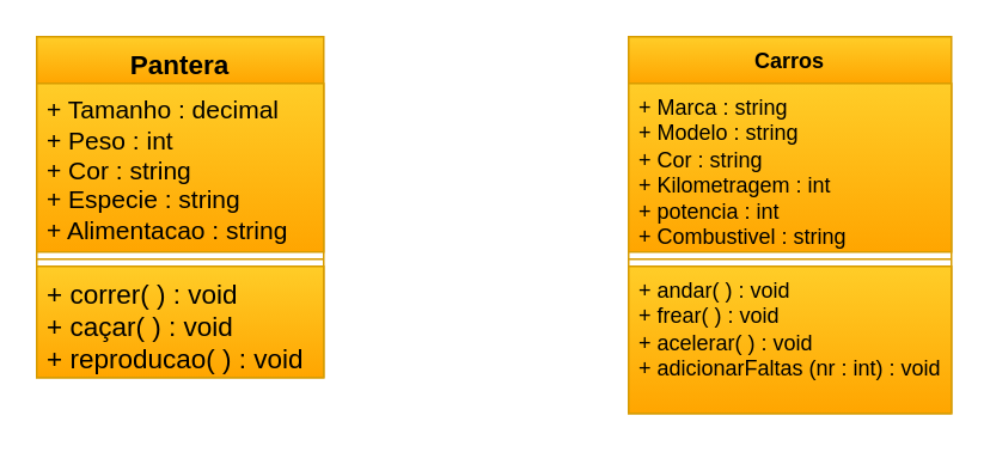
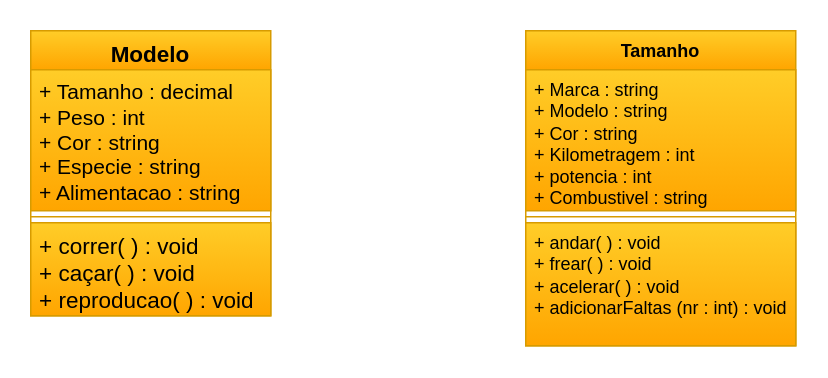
  <mxCell id="0" />
  <mxCell id="1" parent="0" />
- <mxCell id="2" value="Carros" style="swimlane;fontStyle=1;align=center;verticalAlign=top;childLayout=stackLayout;horizontal=1;startSize=26;horizontalStack=0;resizeParent=1;resizeParentMax=0;resizeLast=0;collapsible=1;marginBottom=0;whiteSpace=wrap;html=1;fillColor=#ffcd28;gradientColor=#ffa500;strokeColor=#d79b00;" parent="1" vertex="1"><mxGeometry x="350" y="20" width="180" height="210" as="geometry" /></mxCell>
+ <mxCell id="2" value="Tamanho" style="swimlane;fontStyle=1;align=center;verticalAlign=top;childLayout=stackLayout;horizontal=1;startSize=26;horizontalStack=0;resizeParent=1;resizeParentMax=0;resizeLast=0;collapsible=1;marginBottom=0;whiteSpace=wrap;html=1;fillColor=#ffcd28;gradientColor=#ffa500;strokeColor=#d79b00;" parent="1" vertex="1"><mxGeometry x="350" y="20" width="180" height="210" as="geometry" /></mxCell>
  <mxCell id="3" value="+ Marca : string&lt;br&gt;+ Modelo : string&lt;br&gt;+ Cor : string&lt;br&gt;+ Kilometragem : int&lt;br&gt;+ potencia : int&lt;br&gt;+ Combustivel : string" style="text;strokeColor=#d79b00;fillColor=#ffcd28;align=left;verticalAlign=top;spacingLeft=4;spacingRight=4;overflow=hidden;rotatable=0;points=[[0,0.5],[1,0.5]];portConstraint=eastwest;whiteSpace=wrap;html=1;gradientColor=#ffa500;" parent="2" vertex="1"><mxGeometry y="26" width="180" height="94" as="geometry" /></mxCell>
  <mxCell id="4" value="" style="line;strokeWidth=1;fillColor=#ffcd28;align=left;verticalAlign=middle;spacingTop=-1;spacingLeft=3;spacingRight=3;rotatable=0;labelPosition=right;points=[];portConstraint=eastwest;strokeColor=#d79b00;gradientColor=#ffa500;" parent="2" vertex="1"><mxGeometry y="120" width="180" height="8" as="geometry" /></mxCell>
  <mxCell id="5" value="+ andar( ) : void&lt;br&gt;+ frear( ) : void&lt;br&gt;+ acelerar( ) : void&lt;br&gt;+ adicionarFaltas (nr : int) : void" style="text;strokeColor=#d79b00;fillColor=#ffcd28;align=left;verticalAlign=top;spacingLeft=4;spacingRight=4;overflow=hidden;rotatable=0;points=[[0,0.5],[1,0.5]];portConstraint=eastwest;whiteSpace=wrap;html=1;gradientColor=#ffa500;" parent="2" vertex="1"><mxGeometry y="128" width="180" height="82" as="geometry" /></mxCell>
- <mxCell id="6" value="&lt;font style=&quot;font-size: 15px;&quot;&gt;Pantera&lt;/font&gt;" style="swimlane;fontStyle=1;align=center;verticalAlign=top;childLayout=stackLayout;horizontal=1;startSize=26;horizontalStack=0;resizeParent=1;resizeParentMax=0;resizeLast=0;collapsible=1;marginBottom=0;whiteSpace=wrap;html=1;fillColor=#ffcd28;gradientColor=#ffa500;strokeColor=#d79b00;" vertex="1" parent="1"><mxGeometry x="20" y="20" width="160" height="190" as="geometry" /></mxCell>
+ <mxCell id="6" value="&lt;font style=&quot;font-size: 15px;&quot;&gt;Modelo&lt;/font&gt;" style="swimlane;fontStyle=1;align=center;verticalAlign=top;childLayout=stackLayout;horizontal=1;startSize=26;horizontalStack=0;resizeParent=1;resizeParentMax=0;resizeLast=0;collapsible=1;marginBottom=0;whiteSpace=wrap;html=1;fillColor=#ffcd28;gradientColor=#ffa500;strokeColor=#d79b00;" vertex="1" parent="1"><mxGeometry x="20" y="20" width="160" height="190" as="geometry" /></mxCell>
  <mxCell id="7" value="&lt;font style=&quot;font-size: 14px;&quot;&gt;+ Tamanho : decimal&lt;br&gt;+ Peso : int&lt;br&gt;+ Cor : string&lt;br&gt;+ Especie : string&lt;br&gt;+ Alimentacao : string&lt;/font&gt;" style="text;strokeColor=#d79b00;fillColor=#ffcd28;align=left;verticalAlign=top;spacingLeft=4;spacingRight=4;overflow=hidden;rotatable=0;points=[[0,0.5],[1,0.5]];portConstraint=eastwest;whiteSpace=wrap;html=1;gradientColor=#ffa500;" vertex="1" parent="6"><mxGeometry y="26" width="160" height="94" as="geometry" /></mxCell>
  <mxCell id="8" value="" style="line;strokeWidth=1;fillColor=#ffcd28;align=left;verticalAlign=middle;spacingTop=-1;spacingLeft=3;spacingRight=3;rotatable=0;labelPosition=right;points=[];portConstraint=eastwest;strokeColor=#d79b00;gradientColor=#ffa500;" vertex="1" parent="6"><mxGeometry y="120" width="160" height="8" as="geometry" /></mxCell>
  <mxCell id="9" value="&lt;font style=&quot;font-size: 15px;&quot;&gt;+ correr( ) : void&lt;br&gt;+ caçar( ) : void&lt;br&gt;+ reproducao( ) : void&lt;/font&gt;" style="text;strokeColor=#d79b00;fillColor=#ffcd28;align=left;verticalAlign=top;spacingLeft=4;spacingRight=4;overflow=hidden;rotatable=0;points=[[0,0.5],[1,0.5]];portConstraint=eastwest;whiteSpace=wrap;html=1;gradientColor=#ffa500;" vertex="1" parent="6"><mxGeometry y="128" width="160" height="62" as="geometry" /></mxCell>
